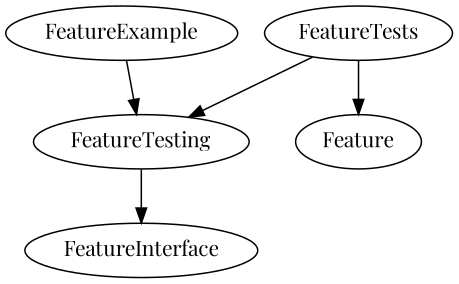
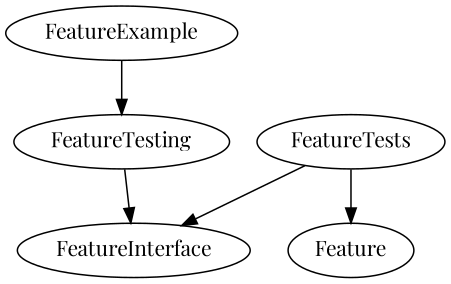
  digraph {
    fontname="Playfair Display"
    node [fontname="Playfair Display"]
    edge [fontname="Playfair Display"]
    FeatureExample
    FeatureTesting
    FeatureInterface
    FeatureTests
    Feature
    FeatureExample -> FeatureTesting
    FeatureTesting -> FeatureInterface
-   FeatureTests -> FeatureTesting
+   FeatureTests -> FeatureInterface
    FeatureTests -> Feature
  }
